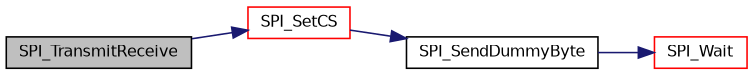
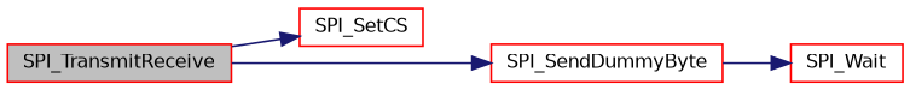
  digraph {
    rankdir=LR
    node [color=black fillcolor=white fontname=Helvetica fontsize=10 shape=record style=filled]
    edge [color=midnightblue fontname=Helvetica fontsize=10 labelfontname=Helvetica labelfontsize=10 style=solid]
-   n1 [fillcolor=grey75 fontcolor=black height=0.2 label=SPI_TransmitReceive width=0.4]
+   n1 [color=red fillcolor=grey75 fontcolor=black height=0.2 label=SPI_TransmitReceive width=0.4]
    n2 [color=red height=0.2 label=SPI_SetCS width=0.4]
-   n3 [height=0.2 label=SPI_SendDummyByte width=0.4]
+   n3 [color=red height=0.2 label=SPI_SendDummyByte width=0.4]
    n4 [color=red height=0.2 label=SPI_Wait width=0.4]
    n1 -> n2
-   n2 -> n3
+   n1 -> n3
    n3 -> n4
  }
